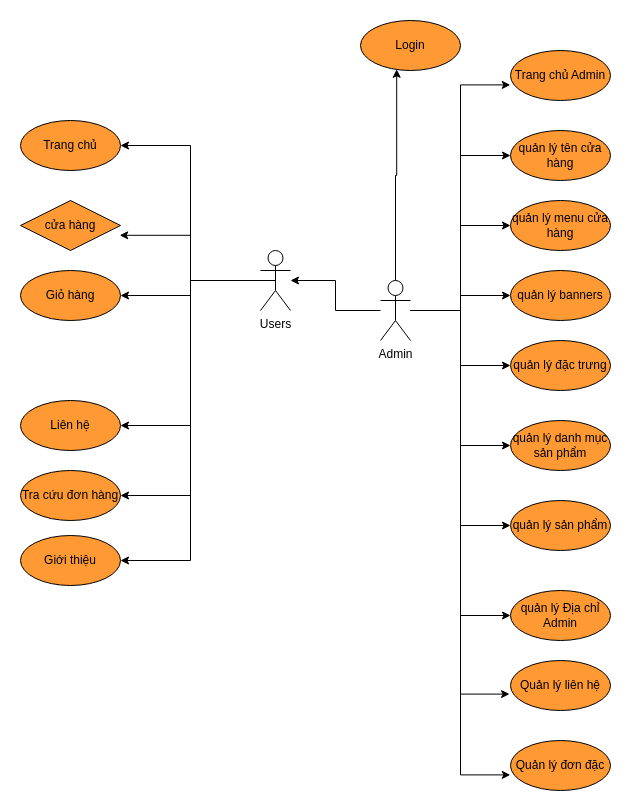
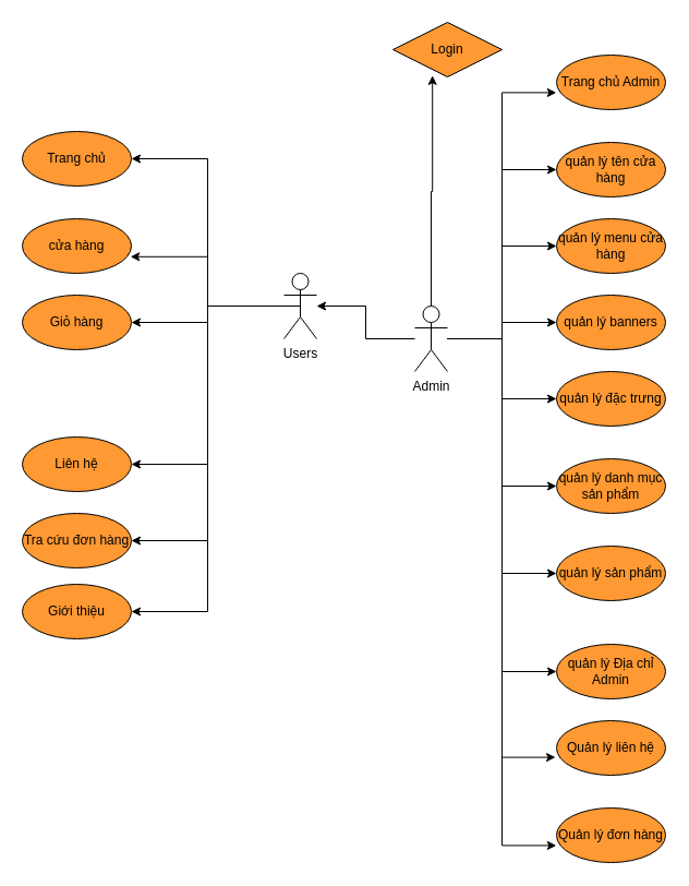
  <mxCell id="0" />
  <mxCell id="1" parent="0" />
  <mxCell id="2" style="edgeStyle=orthogonalEdgeStyle;rounded=0;orthogonalLoop=1;jettySize=auto;html=1;exitX=0.5;exitY=0.5;exitDx=0;exitDy=0;exitPerimeter=0;entryX=1;entryY=0.5;entryDx=0;entryDy=0;" parent="1" source="7" target="8" edge="1"><mxGeometry relative="1" as="geometry" /></mxCell>
  <mxCell id="3" style="edgeStyle=orthogonalEdgeStyle;rounded=0;orthogonalLoop=1;jettySize=auto;html=1;" parent="1" source="7" target="10" edge="1"><mxGeometry relative="1" as="geometry" /></mxCell>
  <mxCell id="4" style="edgeStyle=orthogonalEdgeStyle;rounded=0;orthogonalLoop=1;jettySize=auto;html=1;entryX=1;entryY=0.5;entryDx=0;entryDy=0;" parent="1" source="7" target="11" edge="1"><mxGeometry relative="1" as="geometry" /></mxCell>
  <mxCell id="5" style="edgeStyle=orthogonalEdgeStyle;rounded=0;orthogonalLoop=1;jettySize=auto;html=1;entryX=1;entryY=0.5;entryDx=0;entryDy=0;" parent="1" source="7" target="12" edge="1"><mxGeometry relative="1" as="geometry" /></mxCell>
  <mxCell id="6" style="edgeStyle=orthogonalEdgeStyle;rounded=0;orthogonalLoop=1;jettySize=auto;html=1;entryX=1;entryY=0.5;entryDx=0;entryDy=0;" parent="1" source="7" target="13" edge="1"><mxGeometry relative="1" as="geometry" /></mxCell>
  <mxCell id="7" value="Users" style="shape=umlActor;verticalLabelPosition=bottom;verticalAlign=top;html=1;outlineConnect=0;" parent="1" vertex="1"><mxGeometry x="260" y="250" width="30" height="60" as="geometry" /></mxCell>
  <mxCell id="8" value="Trang chủ" style="ellipse;whiteSpace=wrap;html=1;fillColor=#FF9933;" parent="1" vertex="1"><mxGeometry x="20" y="120" width="100" height="50" as="geometry" /></mxCell>
- <mxCell id="9" value="cửa hàng" style="rhombus;whiteSpace=wrap;html=1;fillColor=#FF9933;" parent="1" vertex="1"><mxGeometry x="20" y="200" width="100" height="50" as="geometry" /></mxCell>
+ <mxCell id="9" value="cửa hàng" style="ellipse;whiteSpace=wrap;html=1;fillColor=#FF9933;" parent="1" vertex="1"><mxGeometry x="20" y="200" width="100" height="50" as="geometry" /></mxCell>
  <mxCell id="10" value="Giỏ hàng" style="ellipse;whiteSpace=wrap;html=1;fillColor=#FF9933;" parent="1" vertex="1"><mxGeometry x="20" y="270" width="100" height="50" as="geometry" /></mxCell>
  <mxCell id="11" value="Liên hệ" style="ellipse;whiteSpace=wrap;html=1;fillColor=#FF9933;" parent="1" vertex="1"><mxGeometry x="20" y="400" width="100" height="50" as="geometry" /></mxCell>
  <mxCell id="12" value="Tra cứu đơn hàng" style="ellipse;whiteSpace=wrap;html=1;fillColor=#FF9933;" parent="1" vertex="1"><mxGeometry x="20" y="470" width="100" height="50" as="geometry" /></mxCell>
  <mxCell id="13" value="Giới thiệu" style="ellipse;whiteSpace=wrap;html=1;fillColor=#FF9933;" parent="1" vertex="1"><mxGeometry x="20" y="535" width="100" height="50" as="geometry" /></mxCell>
  <mxCell id="14" style="edgeStyle=orthogonalEdgeStyle;rounded=0;orthogonalLoop=1;jettySize=auto;html=1;entryX=0;entryY=0.5;entryDx=0;entryDy=0;" parent="1" source="22" target="26" edge="1"><mxGeometry relative="1" as="geometry" /></mxCell>
  <mxCell id="15" style="edgeStyle=orthogonalEdgeStyle;rounded=0;orthogonalLoop=1;jettySize=auto;html=1;entryX=0;entryY=0.5;entryDx=0;entryDy=0;" parent="1" source="22" target="27" edge="1"><mxGeometry relative="1" as="geometry" /></mxCell>
  <mxCell id="16" style="edgeStyle=orthogonalEdgeStyle;rounded=0;orthogonalLoop=1;jettySize=auto;html=1;entryX=0;entryY=0.5;entryDx=0;entryDy=0;" parent="1" source="22" target="29" edge="1"><mxGeometry relative="1" as="geometry" /></mxCell>
  <mxCell id="17" style="edgeStyle=orthogonalEdgeStyle;rounded=0;orthogonalLoop=1;jettySize=auto;html=1;" parent="1" source="22" target="7" edge="1"><mxGeometry relative="1" as="geometry" /></mxCell>
  <mxCell id="18" style="edgeStyle=orthogonalEdgeStyle;rounded=0;orthogonalLoop=1;jettySize=auto;html=1;entryX=0;entryY=0.5;entryDx=0;entryDy=0;" edge="1" parent="1" source="22" target="28"><mxGeometry relative="1" as="geometry" /></mxCell>
  <mxCell id="19" style="edgeStyle=orthogonalEdgeStyle;rounded=0;orthogonalLoop=1;jettySize=auto;html=1;entryX=0;entryY=0.5;entryDx=0;entryDy=0;" edge="1" parent="1" source="22" target="36"><mxGeometry relative="1" as="geometry" /></mxCell>
  <mxCell id="20" style="edgeStyle=orthogonalEdgeStyle;rounded=0;orthogonalLoop=1;jettySize=auto;html=1;entryX=0;entryY=0.5;entryDx=0;entryDy=0;" edge="1" parent="1" source="22" target="38"><mxGeometry relative="1" as="geometry" /></mxCell>
  <mxCell id="21" style="edgeStyle=orthogonalEdgeStyle;rounded=0;orthogonalLoop=1;jettySize=auto;html=1;entryX=0;entryY=0.5;entryDx=0;entryDy=0;" edge="1" parent="1" source="22" target="37"><mxGeometry relative="1" as="geometry" /></mxCell>
  <mxCell id="22" value="Admin" style="shape=umlActor;verticalLabelPosition=bottom;verticalAlign=top;html=1;outlineConnect=0;" parent="1" vertex="1"><mxGeometry x="380" y="280" width="30" height="60" as="geometry" /></mxCell>
- <mxCell id="23" value="Login" style="ellipse;whiteSpace=wrap;html=1;fillColor=#FF9933;" parent="1" vertex="1"><mxGeometry x="360" y="20" width="100" height="50" as="geometry" /></mxCell>
+ <mxCell id="23" value="Login" style="rhombus;whiteSpace=wrap;html=1;fillColor=#FF9933;" parent="1" vertex="1"><mxGeometry x="360" y="20" width="100" height="50" as="geometry" /></mxCell>
  <mxCell id="24" value="Trang chủ Admin" style="ellipse;whiteSpace=wrap;html=1;fillColor=#FF9933;" parent="1" vertex="1"><mxGeometry x="510" y="50" width="100" height="50" as="geometry" /></mxCell>
  <mxCell id="25" style="edgeStyle=orthogonalEdgeStyle;rounded=0;orthogonalLoop=1;jettySize=auto;html=1;entryX=0.362;entryY=0.976;entryDx=0;entryDy=0;entryPerimeter=0;" parent="1" source="22" target="23" edge="1"><mxGeometry relative="1" as="geometry" /></mxCell>
  <mxCell id="26" value="quản lý sản phẩm" style="ellipse;whiteSpace=wrap;html=1;fillColor=#FF9933;" parent="1" vertex="1"><mxGeometry x="510" y="500" width="100" height="50" as="geometry" /></mxCell>
  <mxCell id="27" value="quản lý đặc trưng" style="ellipse;whiteSpace=wrap;html=1;fillColor=#FF9933;" parent="1" vertex="1"><mxGeometry x="510" y="340" width="100" height="50" as="geometry" /></mxCell>
  <mxCell id="28" value="quản lý danh mục sản phẩm" style="ellipse;whiteSpace=wrap;html=1;fillColor=#FF9933;" parent="1" vertex="1"><mxGeometry x="510" y="420" width="100" height="50" as="geometry" /></mxCell>
  <mxCell id="29" value="quản lý Địa chỉ Admin" style="ellipse;whiteSpace=wrap;html=1;fillColor=#FF9933;" parent="1" vertex="1"><mxGeometry x="510" y="590" width="100" height="50" as="geometry" /></mxCell>
  <mxCell id="30" value="Quản lý liên hệ" style="ellipse;whiteSpace=wrap;html=1;fillColor=#FF9933;" parent="1" vertex="1"><mxGeometry x="510" y="660" width="100" height="50" as="geometry" /></mxCell>
- <mxCell id="31" value="Quản lý đơn đặc" style="ellipse;whiteSpace=wrap;html=1;fillColor=#FF9933;" parent="1" vertex="1"><mxGeometry x="510" y="740" width="100" height="50" as="geometry" /></mxCell>
+ <mxCell id="31" value="Quản lý đơn hàng" style="ellipse;whiteSpace=wrap;html=1;fillColor=#FF9933;" parent="1" vertex="1"><mxGeometry x="510" y="740" width="100" height="50" as="geometry" /></mxCell>
  <mxCell id="32" style="edgeStyle=orthogonalEdgeStyle;rounded=0;orthogonalLoop=1;jettySize=auto;html=1;entryX=-0.002;entryY=0.688;entryDx=0;entryDy=0;entryPerimeter=0;" parent="1" source="22" target="24" edge="1"><mxGeometry relative="1" as="geometry" /></mxCell>
  <mxCell id="33" style="edgeStyle=orthogonalEdgeStyle;rounded=0;orthogonalLoop=1;jettySize=auto;html=1;entryX=-0.01;entryY=0.672;entryDx=0;entryDy=0;entryPerimeter=0;" parent="1" source="22" target="30" edge="1"><mxGeometry relative="1" as="geometry" /></mxCell>
  <mxCell id="34" style="edgeStyle=orthogonalEdgeStyle;rounded=0;orthogonalLoop=1;jettySize=auto;html=1;entryX=-0.002;entryY=0.688;entryDx=0;entryDy=0;entryPerimeter=0;" parent="1" source="22" target="31" edge="1"><mxGeometry relative="1" as="geometry" /></mxCell>
  <mxCell id="35" style="edgeStyle=orthogonalEdgeStyle;rounded=0;orthogonalLoop=1;jettySize=auto;html=1;entryX=0.992;entryY=0.696;entryDx=0;entryDy=0;entryPerimeter=0;" parent="1" source="7" target="9" edge="1"><mxGeometry relative="1" as="geometry" /></mxCell>
  <mxCell id="36" value="quản lý banners" style="ellipse;whiteSpace=wrap;html=1;fillColor=#FF9933;" vertex="1" parent="1"><mxGeometry x="510" y="270" width="100" height="50" as="geometry" /></mxCell>
  <mxCell id="37" value="quản lý tên cửa hàng" style="ellipse;whiteSpace=wrap;html=1;fillColor=#FF9933;" vertex="1" parent="1"><mxGeometry x="510" y="130" width="100" height="50" as="geometry" /></mxCell>
  <mxCell id="38" value="quản lý menu cửa hàng" style="ellipse;whiteSpace=wrap;html=1;fillColor=#FF9933;" vertex="1" parent="1"><mxGeometry x="510" y="200" width="100" height="50" as="geometry" /></mxCell>
